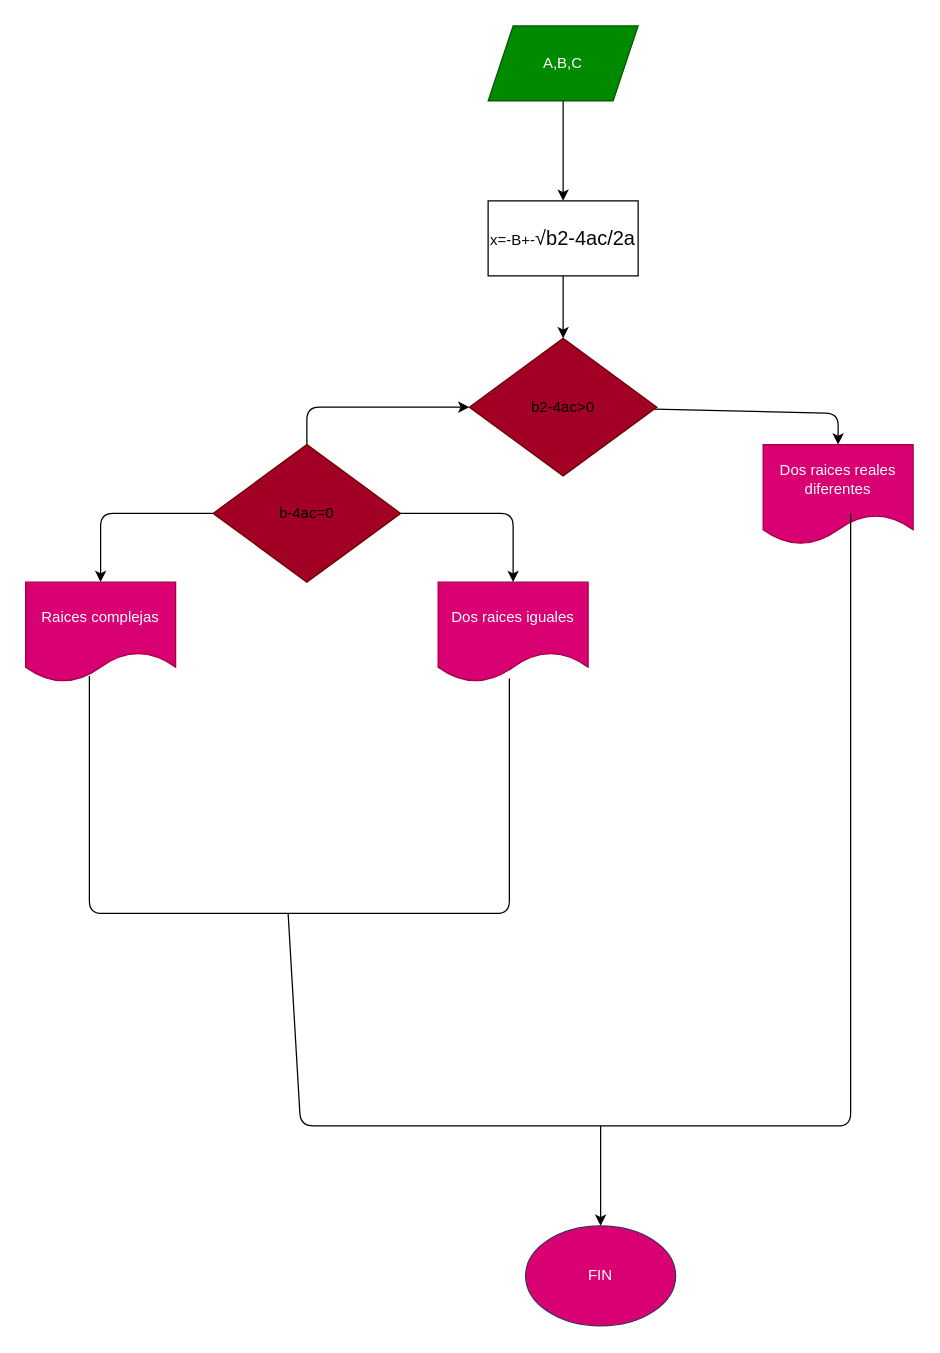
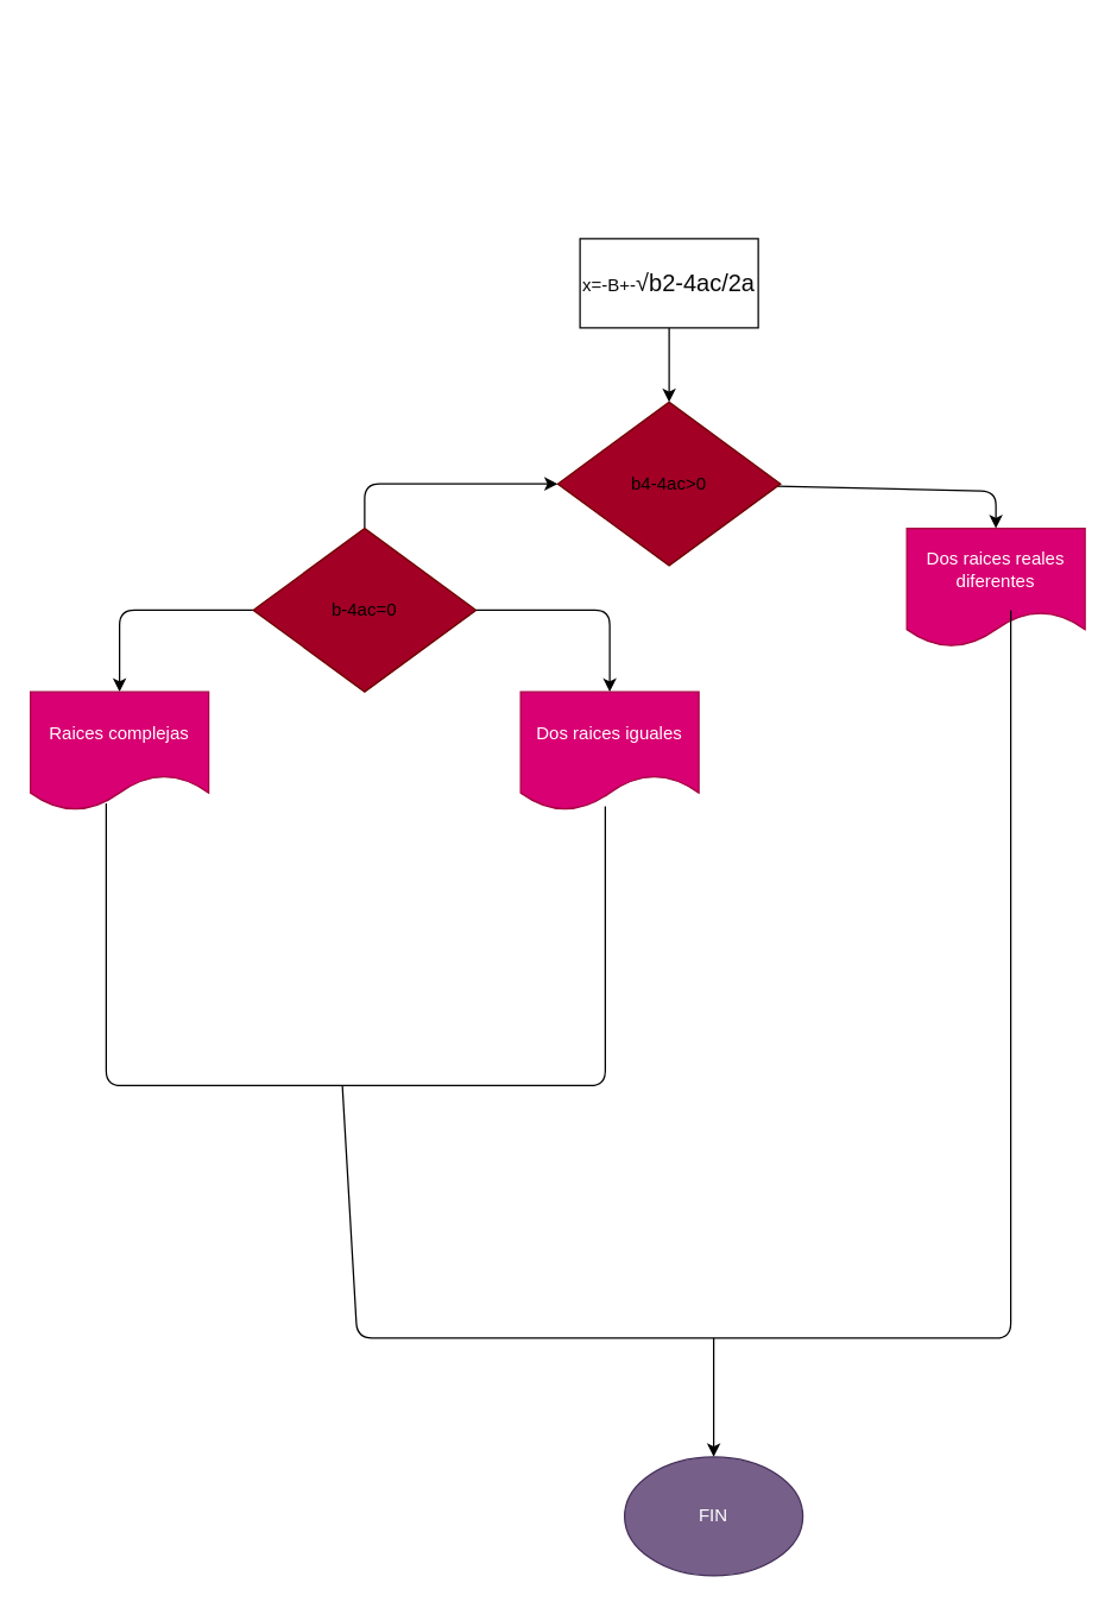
  <mxCell id="0" />
  <mxCell id="1" parent="0" />
- <mxCell id="2" value="" style="edgeStyle=none;html=1;" edge="1" parent="1" source="3" target="5"><mxGeometry relative="1" as="geometry" /></mxCell>
- <mxCell id="3" value="A,B,C" style="shape=parallelogram;perimeter=parallelogramPerimeter;whiteSpace=wrap;html=1;fixedSize=1;fillColor=#008a00;fontColor=#ffffff;strokeColor=#005700;" vertex="1" parent="1"><mxGeometry x="390" y="20" width="120" height="60" as="geometry" /></mxCell>
  <mxCell id="4" value="" style="edgeStyle=none;html=1;fontColor=#080808;" edge="1" parent="1" source="5" target="7"><mxGeometry relative="1" as="geometry" /></mxCell>
  <mxCell id="5" value="&lt;font color=&quot;#080808&quot;&gt;x=-B+-&lt;span style=&quot;font-family: &amp;#34;arial&amp;#34; , sans-serif ; font-size: 16px ; text-align: left ; background-color: rgb(255 , 255 , 255)&quot;&gt;√b2-4ac/2a&lt;/span&gt;&lt;/font&gt;" style="whiteSpace=wrap;html=1;fillColor=#FFFFFF;" vertex="1" parent="1"><mxGeometry x="390" y="160" width="120" height="60" as="geometry" /></mxCell>
  <mxCell id="6" value="" style="edgeStyle=none;html=1;fontColor=#000000;" edge="1" parent="1" source="7" target="8"><mxGeometry relative="1" as="geometry"><Array as="points"><mxPoint x="670" y="330" /></Array></mxGeometry></mxCell>
- <mxCell id="7" value="&lt;font color=&quot;#000000&quot;&gt;b2-4ac&amp;gt;0&lt;/font&gt;" style="rhombus;whiteSpace=wrap;html=1;fillColor=#a20025;fontColor=#ffffff;strokeColor=#6F0000;" vertex="1" parent="1"><mxGeometry x="375" y="270" width="150" height="110" as="geometry" /></mxCell>
+ <mxCell id="7" value="&lt;font color=&quot;#000000&quot;&gt;b4-4ac&amp;gt;0&lt;/font&gt;" style="rhombus;whiteSpace=wrap;html=1;fillColor=#a20025;fontColor=#ffffff;strokeColor=#6F0000;" vertex="1" parent="1"><mxGeometry x="375" y="270" width="150" height="110" as="geometry" /></mxCell>
  <mxCell id="8" value="Dos raices reales diferentes" style="shape=document;whiteSpace=wrap;html=1;boundedLbl=1;fillColor=#d80073;strokeColor=#A50040;fontColor=#ffffff;" vertex="1" parent="1"><mxGeometry x="610" y="355" width="120" height="80" as="geometry" /></mxCell>
  <mxCell id="9" value="" style="edgeStyle=none;html=1;fontColor=#000000;" edge="1" parent="1" source="11" target="7"><mxGeometry relative="1" as="geometry"><Array as="points"><mxPoint x="245" y="325" /></Array></mxGeometry></mxCell>
  <mxCell id="10" value="" style="edgeStyle=none;html=1;fontColor=#000000;" edge="1" parent="1" source="11" target="14"><mxGeometry relative="1" as="geometry"><Array as="points"><mxPoint x="80" y="410" /></Array></mxGeometry></mxCell>
  <mxCell id="11" value="&lt;font color=&quot;#000000&quot;&gt;b-4ac=0&lt;/font&gt;" style="rhombus;whiteSpace=wrap;html=1;fillColor=#a20025;fontColor=#ffffff;strokeColor=#6F0000;" vertex="1" parent="1"><mxGeometry x="170" y="355" width="150" height="110" as="geometry" /></mxCell>
  <mxCell id="12" value="Dos raices iguales" style="shape=document;whiteSpace=wrap;html=1;boundedLbl=1;fontColor=#ffffff;fillColor=#d80073;strokeColor=#A50040;" vertex="1" parent="1"><mxGeometry x="350" y="465" width="120" height="80" as="geometry" /></mxCell>
  <mxCell id="13" value="" style="endArrow=classic;html=1;fontColor=#000000;exitX=1;exitY=0.5;exitDx=0;exitDy=0;entryX=0.5;entryY=0;entryDx=0;entryDy=0;" edge="1" parent="1" source="11" target="12"><mxGeometry width="50" height="50" relative="1" as="geometry"><mxPoint x="410" y="330" as="sourcePoint" /><mxPoint x="460" y="280" as="targetPoint" /><Array as="points"><mxPoint x="410" y="410" /></Array></mxGeometry></mxCell>
  <mxCell id="14" value="Raices complejas" style="shape=document;whiteSpace=wrap;html=1;boundedLbl=1;fillColor=#d80073;strokeColor=#A50040;fontColor=#ffffff;" vertex="1" parent="1"><mxGeometry x="20" y="465" width="120" height="80" as="geometry" /></mxCell>
  <mxCell id="15" value="" style="endArrow=none;html=1;fontColor=#000000;entryX=0.425;entryY=0.938;entryDx=0;entryDy=0;entryPerimeter=0;exitX=0.475;exitY=0.963;exitDx=0;exitDy=0;exitPerimeter=0;" edge="1" parent="1" source="12" target="14"><mxGeometry width="50" height="50" relative="1" as="geometry"><mxPoint x="210" y="320" as="sourcePoint" /><mxPoint x="80" y="560" as="targetPoint" /><Array as="points"><mxPoint x="407" y="730" /><mxPoint x="240" y="730" /><mxPoint x="71" y="730" /></Array></mxGeometry></mxCell>
  <mxCell id="16" value="" style="endArrow=none;html=1;fontColor=#000000;" edge="1" parent="1"><mxGeometry width="50" height="50" relative="1" as="geometry"><mxPoint x="230" y="730" as="sourcePoint" /><mxPoint x="680" y="410" as="targetPoint" /><Array as="points"><mxPoint x="240" y="900" /><mxPoint x="480" y="900" /><mxPoint x="680" y="900" /></Array></mxGeometry></mxCell>
  <mxCell id="17" value="" style="endArrow=classic;html=1;fontColor=#000000;" edge="1" parent="1"><mxGeometry width="50" height="50" relative="1" as="geometry"><mxPoint x="480" y="900" as="sourcePoint" /><mxPoint x="480" y="980" as="targetPoint" /></mxGeometry></mxCell>
- <mxCell id="18" value="FIN" style="ellipse;whiteSpace=wrap;html=1;fontColor=#ffffff;fillColor=#d80073;strokeColor=#432D57;" vertex="1" parent="1"><mxGeometry x="420" y="980" width="120" height="80" as="geometry" /></mxCell>
+ <mxCell id="18" value="FIN" style="ellipse;whiteSpace=wrap;html=1;fontColor=#ffffff;fillColor=#76608a;strokeColor=#432D57;" vertex="1" parent="1"><mxGeometry x="420" y="980" width="120" height="80" as="geometry" /></mxCell>
